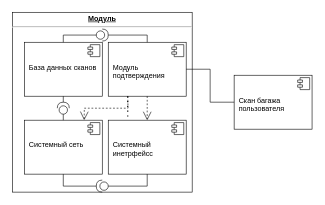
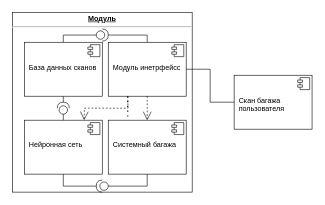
  <mxCell id="0" />
  <mxCell id="1" parent="0" />
  <mxCell id="2" value="&lt;p style=&quot;margin:0px;margin-top:4px;text-align:center;text-decoration:underline;&quot;&gt;&lt;b&gt;Модуль&lt;/b&gt;&lt;/p&gt;&lt;hr&gt;&lt;p style=&quot;margin:0px;margin-left:8px;&quot;&gt;&lt;br&gt;&lt;/p&gt;" style="verticalAlign=top;align=left;overflow=fill;fontSize=12;fontFamily=Helvetica;html=1;whiteSpace=wrap;" vertex="1" parent="1"><mxGeometry x="20" y="20" width="300" height="300" as="geometry" /></mxCell>
  <mxCell id="3" value="&lt;p style=&quot;margin:0px;margin-top:6px;text-align:center;&quot;&gt;&lt;/p&gt;&lt;p style=&quot;margin:0px;margin-left:8px;&quot;&gt;&lt;br&gt;&lt;/p&gt;&lt;p style=&quot;margin:0px;margin-left:8px;&quot;&gt;&lt;br&gt;&lt;/p&gt;&lt;p style=&quot;margin:0px;margin-left:8px;&quot;&gt;База данных сканов&lt;/p&gt;" style="align=left;overflow=fill;html=1;dropTarget=0;whiteSpace=wrap;" vertex="1" parent="1"><mxGeometry x="40" y="70" width="130" height="90" as="geometry" /></mxCell>
  <mxCell id="4" value="" style="shape=component;jettyWidth=8;jettyHeight=4;" vertex="1" parent="3"><mxGeometry x="1" width="20" height="20" relative="1" as="geometry"><mxPoint x="-24" y="4" as="offset" /></mxGeometry></mxCell>
- <mxCell id="5" value="&lt;p style=&quot;margin:0px;margin-top:6px;text-align:center;&quot;&gt;&lt;/p&gt;&lt;p style=&quot;margin:0px;margin-left:8px;&quot;&gt;&lt;br&gt;&lt;/p&gt;&lt;p style=&quot;margin:0px;margin-left:8px;&quot;&gt;&lt;br&gt;&lt;/p&gt;&lt;p style=&quot;margin:0px;margin-left:8px;&quot;&gt;Модуль подтверждения&lt;/p&gt;" style="align=left;overflow=fill;html=1;dropTarget=0;whiteSpace=wrap;" vertex="1" parent="1"><mxGeometry x="180" y="70" width="130" height="90" as="geometry" /></mxCell>
+ <mxCell id="5" value="&lt;p style=&quot;margin:0px;margin-top:6px;text-align:center;&quot;&gt;&lt;/p&gt;&lt;p style=&quot;margin:0px;margin-left:8px;&quot;&gt;&lt;br&gt;&lt;/p&gt;&lt;p style=&quot;margin:0px;margin-left:8px;&quot;&gt;&lt;br&gt;&lt;/p&gt;&lt;p style=&quot;margin:0px;margin-left:8px;&quot;&gt;Модуль инетрфейсс&lt;/p&gt;" style="align=left;overflow=fill;html=1;dropTarget=0;whiteSpace=wrap;" vertex="1" parent="1"><mxGeometry x="180" y="70" width="130" height="90" as="geometry" /></mxCell>
  <mxCell id="6" value="" style="shape=component;jettyWidth=8;jettyHeight=4;" vertex="1" parent="5"><mxGeometry x="1" width="20" height="20" relative="1" as="geometry"><mxPoint x="-24" y="4" as="offset" /></mxGeometry></mxCell>
- <mxCell id="7" value="&lt;p style=&quot;margin:0px;margin-top:6px;text-align:center;&quot;&gt;&lt;/p&gt;&lt;p style=&quot;margin:0px;margin-left:8px;&quot;&gt;&lt;br&gt;&lt;/p&gt;&lt;p style=&quot;margin:0px;margin-left:8px;&quot;&gt;&lt;br&gt;&lt;/p&gt;&lt;p style=&quot;margin:0px;margin-left:8px;&quot;&gt;Системный сеть&lt;/p&gt;" style="align=left;overflow=fill;html=1;dropTarget=0;whiteSpace=wrap;" vertex="1" parent="1"><mxGeometry x="40" y="200" width="130" height="90" as="geometry" /></mxCell>
+ <mxCell id="7" value="&lt;p style=&quot;margin:0px;margin-top:6px;text-align:center;&quot;&gt;&lt;/p&gt;&lt;p style=&quot;margin:0px;margin-left:8px;&quot;&gt;&lt;br&gt;&lt;/p&gt;&lt;p style=&quot;margin:0px;margin-left:8px;&quot;&gt;&lt;br&gt;&lt;/p&gt;&lt;p style=&quot;margin:0px;margin-left:8px;&quot;&gt;Нейронная сеть&lt;/p&gt;" style="align=left;overflow=fill;html=1;dropTarget=0;whiteSpace=wrap;" vertex="1" parent="1"><mxGeometry x="40" y="200" width="130" height="90" as="geometry" /></mxCell>
  <mxCell id="8" value="" style="shape=component;jettyWidth=8;jettyHeight=4;" vertex="1" parent="7"><mxGeometry x="1" width="20" height="20" relative="1" as="geometry"><mxPoint x="-24" y="4" as="offset" /></mxGeometry></mxCell>
- <mxCell id="9" value="&lt;p style=&quot;margin:0px;margin-top:6px;text-align:center;&quot;&gt;&lt;/p&gt;&lt;p style=&quot;margin:0px;margin-left:8px;&quot;&gt;&lt;br&gt;&lt;/p&gt;&lt;p style=&quot;margin:0px;margin-left:8px;&quot;&gt;&lt;br&gt;&lt;/p&gt;&lt;p style=&quot;margin:0px;margin-left:8px;&quot;&gt;Системный инетрфейсс&lt;/p&gt;" style="align=left;overflow=fill;html=1;dropTarget=0;whiteSpace=wrap;" vertex="1" parent="1"><mxGeometry x="180" y="200" width="130" height="90" as="geometry" /></mxCell>
+ <mxCell id="9" value="&lt;p style=&quot;margin:0px;margin-top:6px;text-align:center;&quot;&gt;&lt;/p&gt;&lt;p style=&quot;margin:0px;margin-left:8px;&quot;&gt;&lt;br&gt;&lt;/p&gt;&lt;p style=&quot;margin:0px;margin-left:8px;&quot;&gt;&lt;br&gt;&lt;/p&gt;&lt;p style=&quot;margin:0px;margin-left:8px;&quot;&gt;Системный багажа&lt;/p&gt;" style="align=left;overflow=fill;html=1;dropTarget=0;whiteSpace=wrap;" vertex="1" parent="1"><mxGeometry x="180" y="200" width="130" height="90" as="geometry" /></mxCell>
  <mxCell id="10" value="" style="shape=component;jettyWidth=8;jettyHeight=4;" vertex="1" parent="9"><mxGeometry x="1" width="20" height="20" relative="1" as="geometry"><mxPoint x="-24" y="4" as="offset" /></mxGeometry></mxCell>
  <mxCell id="11" value="" style="shape=providedRequiredInterface;html=1;verticalLabelPosition=bottom;sketch=0;" vertex="1" parent="1"><mxGeometry x="160" y="48" width="20" height="20" as="geometry" /></mxCell>
  <mxCell id="12" value="" style="endArrow=none;html=1;rounded=0;entryX=1;entryY=0.5;entryDx=0;entryDy=0;entryPerimeter=0;exitX=0.5;exitY=0;exitDx=0;exitDy=0;" edge="1" parent="1" source="5" target="11"><mxGeometry width="50" height="50" relative="1" as="geometry"><mxPoint x="130" y="250" as="sourcePoint" /><mxPoint x="180" y="200" as="targetPoint" /><Array as="points"><mxPoint x="245" y="58" /></Array></mxGeometry></mxCell>
  <mxCell id="13" value="" style="endArrow=none;html=1;rounded=0;entryX=0;entryY=0.5;entryDx=0;entryDy=0;entryPerimeter=0;exitX=0.5;exitY=0;exitDx=0;exitDy=0;" edge="1" parent="1" source="3" target="11"><mxGeometry width="50" height="50" relative="1" as="geometry"><mxPoint x="90" y="190" as="sourcePoint" /><mxPoint x="140" y="140" as="targetPoint" /><Array as="points"><mxPoint x="105" y="58" /></Array></mxGeometry></mxCell>
  <mxCell id="14" value="" style="shape=providedRequiredInterface;html=1;verticalLabelPosition=bottom;sketch=0;rotation=-90;" vertex="1" parent="1"><mxGeometry x="95" y="170" width="20" height="20" as="geometry" /></mxCell>
  <mxCell id="15" value="" style="endArrow=none;html=1;rounded=0;entryX=0.5;entryY=1;entryDx=0;entryDy=0;exitX=1;exitY=0.5;exitDx=0;exitDy=0;exitPerimeter=0;" edge="1" parent="1" source="14" target="3"><mxGeometry width="50" height="50" relative="1" as="geometry"><mxPoint x="110" y="260" as="sourcePoint" /><mxPoint x="160" y="210" as="targetPoint" /></mxGeometry></mxCell>
  <mxCell id="16" value="" style="endArrow=none;html=1;rounded=0;entryX=0;entryY=0.5;entryDx=0;entryDy=0;entryPerimeter=0;exitX=0.5;exitY=0;exitDx=0;exitDy=0;" edge="1" parent="1" source="7" target="14"><mxGeometry width="50" height="50" relative="1" as="geometry"><mxPoint x="110" y="260" as="sourcePoint" /><mxPoint x="160" y="210" as="targetPoint" /></mxGeometry></mxCell>
  <mxCell id="17" value="" style="shape=providedRequiredInterface;html=1;verticalLabelPosition=bottom;sketch=0;rotation=-180;" vertex="1" parent="1"><mxGeometry x="160" y="300" width="20" height="20" as="geometry" /></mxCell>
  <mxCell id="18" value="" style="endArrow=none;html=1;rounded=0;exitX=1;exitY=0.5;exitDx=0;exitDy=0;exitPerimeter=0;entryX=0.5;entryY=1;entryDx=0;entryDy=0;" edge="1" parent="1" source="17" target="7"><mxGeometry width="50" height="50" relative="1" as="geometry"><mxPoint x="110" y="290" as="sourcePoint" /><mxPoint x="160" y="240" as="targetPoint" /><Array as="points"><mxPoint x="105" y="310" /></Array></mxGeometry></mxCell>
  <mxCell id="19" value="" style="endArrow=none;html=1;rounded=0;exitX=0;exitY=0.5;exitDx=0;exitDy=0;exitPerimeter=0;entryX=0.5;entryY=1;entryDx=0;entryDy=0;" edge="1" parent="1" source="17" target="9"><mxGeometry width="50" height="50" relative="1" as="geometry"><mxPoint x="140" y="300" as="sourcePoint" /><mxPoint x="190" y="250" as="targetPoint" /><Array as="points"><mxPoint x="245" y="310" /></Array></mxGeometry></mxCell>
  <mxCell id="20" value="&lt;p style=&quot;margin:0px;margin-top:6px;text-align:center;&quot;&gt;&lt;/p&gt;&lt;p style=&quot;margin:0px;margin-left:8px;&quot;&gt;&lt;br&gt;&lt;/p&gt;&lt;p style=&quot;margin:0px;margin-left:8px;&quot;&gt;&lt;br&gt;&lt;/p&gt;&lt;p style=&quot;margin:0px;margin-left:8px;&quot;&gt;Скан багажа пользователя&lt;/p&gt;" style="align=left;overflow=fill;html=1;dropTarget=0;whiteSpace=wrap;" vertex="1" parent="1"><mxGeometry x="390" y="125" width="130" height="90" as="geometry" /></mxCell>
  <mxCell id="21" value="" style="shape=component;jettyWidth=8;jettyHeight=4;" vertex="1" parent="20"><mxGeometry x="1" width="20" height="20" relative="1" as="geometry"><mxPoint x="-24" y="4" as="offset" /></mxGeometry></mxCell>
  <mxCell id="22" value="" style="endArrow=none;html=1;rounded=0;entryX=0;entryY=0.5;entryDx=0;entryDy=0;exitX=1;exitY=0.5;exitDx=0;exitDy=0;" edge="1" parent="1" source="5" target="20"><mxGeometry width="50" height="50" relative="1" as="geometry"><mxPoint x="260" y="310" as="sourcePoint" /><mxPoint x="310" y="260" as="targetPoint" /><Array as="points"><mxPoint x="350" y="115" /><mxPoint x="350" y="170" /></Array></mxGeometry></mxCell>
  <mxCell id="23" value="" style="endArrow=open;dashed=1;endFill=0;endSize=12;html=1;rounded=0;exitX=0.25;exitY=1;exitDx=0;exitDy=0;entryX=0.768;entryY=-0.002;entryDx=0;entryDy=0;entryPerimeter=0;" edge="1" parent="1" source="5" target="7"><mxGeometry width="160" relative="1" as="geometry"><mxPoint x="200" y="290" as="sourcePoint" /><mxPoint x="360" y="290" as="targetPoint" /><Array as="points"><mxPoint x="213" y="180" /><mxPoint x="140" y="180" /><mxPoint x="140" y="190" /></Array></mxGeometry></mxCell>
  <mxCell id="24" value="" style="endArrow=none;dashed=1;html=1;dashPattern=1 3;strokeWidth=2;rounded=0;entryX=0.25;entryY=0;entryDx=0;entryDy=0;exitX=0.25;exitY=1;exitDx=0;exitDy=0;" edge="1" parent="1" source="5" target="9"><mxGeometry width="50" height="50" relative="1" as="geometry"><mxPoint x="140" y="290" as="sourcePoint" /><mxPoint x="190" y="240" as="targetPoint" /></mxGeometry></mxCell>
  <mxCell id="25" value="" style="endArrow=open;endSize=12;dashed=1;html=1;rounded=0;exitX=0.5;exitY=1;exitDx=0;exitDy=0;entryX=0.5;entryY=0;entryDx=0;entryDy=0;" edge="1" parent="1" source="5" target="9"><mxGeometry width="160" relative="1" as="geometry"><mxPoint x="80" y="260" as="sourcePoint" /><mxPoint x="240" y="260" as="targetPoint" /></mxGeometry></mxCell>
